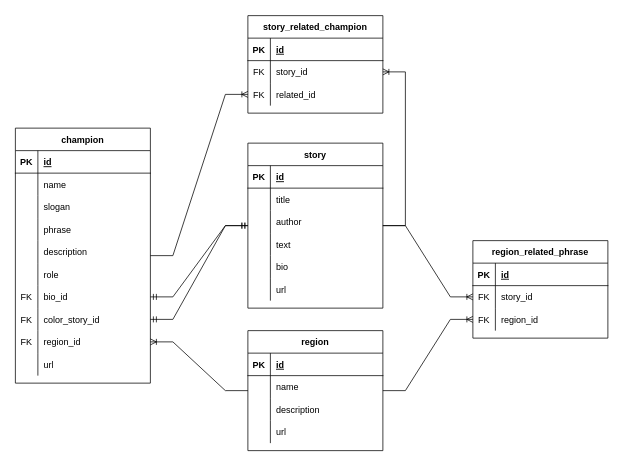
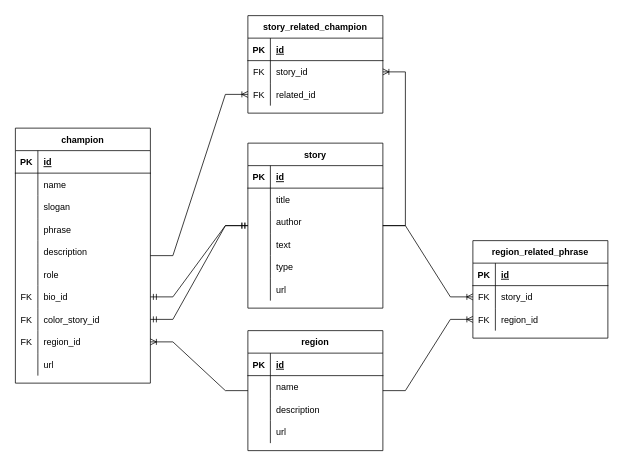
  <mxCell id="0" />
  <mxCell id="1" parent="0" />
  <mxCell id="2" value="champion" style="shape=table;startSize=30;container=1;collapsible=1;childLayout=tableLayout;fixedRows=1;rowLines=0;fontStyle=1;align=center;resizeLast=1;" parent="1" vertex="1"><mxGeometry x="20" y="170" width="180" height="340" as="geometry" /></mxCell>
  <mxCell id="3" value="" style="shape=tableRow;horizontal=0;startSize=0;swimlaneHead=0;swimlaneBody=0;fillColor=none;collapsible=0;dropTarget=0;points=[[0,0.5],[1,0.5]];portConstraint=eastwest;top=0;left=0;right=0;bottom=1;" parent="2" vertex="1"><mxGeometry y="30" width="180" height="30" as="geometry" /></mxCell>
  <mxCell id="4" value="PK" style="shape=partialRectangle;connectable=0;fillColor=none;top=0;left=0;bottom=0;right=0;fontStyle=1;overflow=hidden;" parent="3" vertex="1"><mxGeometry width="30" height="30" as="geometry"><mxRectangle width="30" height="30" as="alternateBounds" /></mxGeometry></mxCell>
  <mxCell id="5" value="id" style="shape=partialRectangle;connectable=0;fillColor=none;top=0;left=0;bottom=0;right=0;align=left;spacingLeft=6;fontStyle=5;overflow=hidden;" parent="3" vertex="1"><mxGeometry x="30" width="150" height="30" as="geometry"><mxRectangle width="150" height="30" as="alternateBounds" /></mxGeometry></mxCell>
  <mxCell id="6" value="" style="shape=tableRow;horizontal=0;startSize=0;swimlaneHead=0;swimlaneBody=0;fillColor=none;collapsible=0;dropTarget=0;points=[[0,0.5],[1,0.5]];portConstraint=eastwest;top=0;left=0;right=0;bottom=0;" parent="2" vertex="1"><mxGeometry y="60" width="180" height="30" as="geometry" /></mxCell>
  <mxCell id="7" value="" style="shape=partialRectangle;connectable=0;fillColor=none;top=0;left=0;bottom=0;right=0;editable=1;overflow=hidden;" parent="6" vertex="1"><mxGeometry width="30" height="30" as="geometry"><mxRectangle width="30" height="30" as="alternateBounds" /></mxGeometry></mxCell>
  <mxCell id="8" value="name" style="shape=partialRectangle;connectable=0;fillColor=none;top=0;left=0;bottom=0;right=0;align=left;spacingLeft=6;overflow=hidden;" parent="6" vertex="1"><mxGeometry x="30" width="150" height="30" as="geometry"><mxRectangle width="150" height="30" as="alternateBounds" /></mxGeometry></mxCell>
  <mxCell id="9" value="" style="shape=tableRow;horizontal=0;startSize=0;swimlaneHead=0;swimlaneBody=0;fillColor=none;collapsible=0;dropTarget=0;points=[[0,0.5],[1,0.5]];portConstraint=eastwest;top=0;left=0;right=0;bottom=0;" parent="2" vertex="1"><mxGeometry y="90" width="180" height="30" as="geometry" /></mxCell>
  <mxCell id="10" value="" style="shape=partialRectangle;connectable=0;fillColor=none;top=0;left=0;bottom=0;right=0;editable=1;overflow=hidden;" parent="9" vertex="1"><mxGeometry width="30" height="30" as="geometry"><mxRectangle width="30" height="30" as="alternateBounds" /></mxGeometry></mxCell>
  <mxCell id="11" value="slogan" style="shape=partialRectangle;connectable=0;fillColor=none;top=0;left=0;bottom=0;right=0;align=left;spacingLeft=6;overflow=hidden;" parent="9" vertex="1"><mxGeometry x="30" width="150" height="30" as="geometry"><mxRectangle width="150" height="30" as="alternateBounds" /></mxGeometry></mxCell>
  <mxCell id="12" value="" style="shape=tableRow;horizontal=0;startSize=0;swimlaneHead=0;swimlaneBody=0;fillColor=none;collapsible=0;dropTarget=0;points=[[0,0.5],[1,0.5]];portConstraint=eastwest;top=0;left=0;right=0;bottom=0;" parent="2" vertex="1"><mxGeometry y="120" width="180" height="30" as="geometry" /></mxCell>
  <mxCell id="13" value="" style="shape=partialRectangle;connectable=0;fillColor=none;top=0;left=0;bottom=0;right=0;editable=1;overflow=hidden;" parent="12" vertex="1"><mxGeometry width="30" height="30" as="geometry"><mxRectangle width="30" height="30" as="alternateBounds" /></mxGeometry></mxCell>
  <mxCell id="14" value="phrase" style="shape=partialRectangle;connectable=0;fillColor=none;top=0;left=0;bottom=0;right=0;align=left;spacingLeft=6;overflow=hidden;" parent="12" vertex="1"><mxGeometry x="30" width="150" height="30" as="geometry"><mxRectangle width="150" height="30" as="alternateBounds" /></mxGeometry></mxCell>
  <mxCell id="15" value="" style="shape=tableRow;horizontal=0;startSize=0;swimlaneHead=0;swimlaneBody=0;fillColor=none;collapsible=0;dropTarget=0;points=[[0,0.5],[1,0.5]];portConstraint=eastwest;top=0;left=0;right=0;bottom=0;" parent="2" vertex="1"><mxGeometry y="150" width="180" height="30" as="geometry" /></mxCell>
  <mxCell id="16" value="" style="shape=partialRectangle;connectable=0;fillColor=none;top=0;left=0;bottom=0;right=0;editable=1;overflow=hidden;" parent="15" vertex="1"><mxGeometry width="30" height="30" as="geometry"><mxRectangle width="30" height="30" as="alternateBounds" /></mxGeometry></mxCell>
  <mxCell id="17" value="description" style="shape=partialRectangle;connectable=0;fillColor=none;top=0;left=0;bottom=0;right=0;align=left;spacingLeft=6;overflow=hidden;" parent="15" vertex="1"><mxGeometry x="30" width="150" height="30" as="geometry"><mxRectangle width="150" height="30" as="alternateBounds" /></mxGeometry></mxCell>
  <mxCell id="18" value="" style="shape=tableRow;horizontal=0;startSize=0;swimlaneHead=0;swimlaneBody=0;fillColor=none;collapsible=0;dropTarget=0;points=[[0,0.5],[1,0.5]];portConstraint=eastwest;top=0;left=0;right=0;bottom=0;" parent="2" vertex="1"><mxGeometry y="180" width="180" height="30" as="geometry" /></mxCell>
  <mxCell id="19" value="" style="shape=partialRectangle;connectable=0;fillColor=none;top=0;left=0;bottom=0;right=0;editable=1;overflow=hidden;" parent="18" vertex="1"><mxGeometry width="30" height="30" as="geometry"><mxRectangle width="30" height="30" as="alternateBounds" /></mxGeometry></mxCell>
  <mxCell id="20" value="role" style="shape=partialRectangle;connectable=0;fillColor=none;top=0;left=0;bottom=0;right=0;align=left;spacingLeft=6;overflow=hidden;" parent="18" vertex="1"><mxGeometry x="30" width="150" height="30" as="geometry"><mxRectangle width="150" height="30" as="alternateBounds" /></mxGeometry></mxCell>
  <mxCell id="21" value="" style="shape=tableRow;horizontal=0;startSize=0;swimlaneHead=0;swimlaneBody=0;fillColor=none;collapsible=0;dropTarget=0;points=[[0,0.5],[1,0.5]];portConstraint=eastwest;top=0;left=0;right=0;bottom=0;" parent="2" vertex="1"><mxGeometry y="210" width="180" height="30" as="geometry" /></mxCell>
  <mxCell id="22" value="FK" style="shape=partialRectangle;connectable=0;fillColor=none;top=0;left=0;bottom=0;right=0;editable=1;overflow=hidden;" parent="21" vertex="1"><mxGeometry width="30" height="30" as="geometry"><mxRectangle width="30" height="30" as="alternateBounds" /></mxGeometry></mxCell>
  <mxCell id="23" value="bio_id" style="shape=partialRectangle;connectable=0;fillColor=none;top=0;left=0;bottom=0;right=0;align=left;spacingLeft=6;overflow=hidden;" parent="21" vertex="1"><mxGeometry x="30" width="150" height="30" as="geometry"><mxRectangle width="150" height="30" as="alternateBounds" /></mxGeometry></mxCell>
  <mxCell id="24" value="" style="shape=tableRow;horizontal=0;startSize=0;swimlaneHead=0;swimlaneBody=0;fillColor=none;collapsible=0;dropTarget=0;points=[[0,0.5],[1,0.5]];portConstraint=eastwest;top=0;left=0;right=0;bottom=0;" parent="2" vertex="1"><mxGeometry y="240" width="180" height="30" as="geometry" /></mxCell>
  <mxCell id="25" value="FK" style="shape=partialRectangle;connectable=0;fillColor=none;top=0;left=0;bottom=0;right=0;editable=1;overflow=hidden;" parent="24" vertex="1"><mxGeometry width="30" height="30" as="geometry"><mxRectangle width="30" height="30" as="alternateBounds" /></mxGeometry></mxCell>
  <mxCell id="26" value="color_story_id" style="shape=partialRectangle;connectable=0;fillColor=none;top=0;left=0;bottom=0;right=0;align=left;spacingLeft=6;overflow=hidden;" parent="24" vertex="1"><mxGeometry x="30" width="150" height="30" as="geometry"><mxRectangle width="150" height="30" as="alternateBounds" /></mxGeometry></mxCell>
  <mxCell id="27" value="" style="shape=tableRow;horizontal=0;startSize=0;swimlaneHead=0;swimlaneBody=0;fillColor=none;collapsible=0;dropTarget=0;points=[[0,0.5],[1,0.5]];portConstraint=eastwest;top=0;left=0;right=0;bottom=0;" parent="2" vertex="1"><mxGeometry y="270" width="180" height="30" as="geometry" /></mxCell>
  <mxCell id="28" value="FK" style="shape=partialRectangle;connectable=0;fillColor=none;top=0;left=0;bottom=0;right=0;editable=1;overflow=hidden;" parent="27" vertex="1"><mxGeometry width="30" height="30" as="geometry"><mxRectangle width="30" height="30" as="alternateBounds" /></mxGeometry></mxCell>
  <mxCell id="29" value="region_id" style="shape=partialRectangle;connectable=0;fillColor=none;top=0;left=0;bottom=0;right=0;align=left;spacingLeft=6;overflow=hidden;" parent="27" vertex="1"><mxGeometry x="30" width="150" height="30" as="geometry"><mxRectangle width="150" height="30" as="alternateBounds" /></mxGeometry></mxCell>
  <mxCell id="30" value="" style="shape=tableRow;horizontal=0;startSize=0;swimlaneHead=0;swimlaneBody=0;fillColor=none;collapsible=0;dropTarget=0;points=[[0,0.5],[1,0.5]];portConstraint=eastwest;top=0;left=0;right=0;bottom=0;" parent="2" vertex="1"><mxGeometry y="300" width="180" height="30" as="geometry" /></mxCell>
  <mxCell id="31" value="" style="shape=partialRectangle;connectable=0;fillColor=none;top=0;left=0;bottom=0;right=0;editable=1;overflow=hidden;" parent="30" vertex="1"><mxGeometry width="30" height="30" as="geometry"><mxRectangle width="30" height="30" as="alternateBounds" /></mxGeometry></mxCell>
  <mxCell id="32" value="url" style="shape=partialRectangle;connectable=0;fillColor=none;top=0;left=0;bottom=0;right=0;align=left;spacingLeft=6;overflow=hidden;" parent="30" vertex="1"><mxGeometry x="30" width="150" height="30" as="geometry"><mxRectangle width="150" height="30" as="alternateBounds" /></mxGeometry></mxCell>
  <mxCell id="33" value="region" style="shape=table;startSize=30;container=1;collapsible=1;childLayout=tableLayout;fixedRows=1;rowLines=0;fontStyle=1;align=center;resizeLast=1;" parent="1" vertex="1"><mxGeometry x="330" y="440" width="180" height="160" as="geometry" /></mxCell>
  <mxCell id="34" value="" style="shape=tableRow;horizontal=0;startSize=0;swimlaneHead=0;swimlaneBody=0;fillColor=none;collapsible=0;dropTarget=0;points=[[0,0.5],[1,0.5]];portConstraint=eastwest;top=0;left=0;right=0;bottom=1;" parent="33" vertex="1"><mxGeometry y="30" width="180" height="30" as="geometry" /></mxCell>
  <mxCell id="35" value="PK" style="shape=partialRectangle;connectable=0;fillColor=none;top=0;left=0;bottom=0;right=0;fontStyle=1;overflow=hidden;" parent="34" vertex="1"><mxGeometry width="30" height="30" as="geometry"><mxRectangle width="30" height="30" as="alternateBounds" /></mxGeometry></mxCell>
  <mxCell id="36" value="id" style="shape=partialRectangle;connectable=0;fillColor=none;top=0;left=0;bottom=0;right=0;align=left;spacingLeft=6;fontStyle=5;overflow=hidden;" parent="34" vertex="1"><mxGeometry x="30" width="150" height="30" as="geometry"><mxRectangle width="150" height="30" as="alternateBounds" /></mxGeometry></mxCell>
  <mxCell id="37" value="" style="shape=tableRow;horizontal=0;startSize=0;swimlaneHead=0;swimlaneBody=0;fillColor=none;collapsible=0;dropTarget=0;points=[[0,0.5],[1,0.5]];portConstraint=eastwest;top=0;left=0;right=0;bottom=0;" parent="33" vertex="1"><mxGeometry y="60" width="180" height="30" as="geometry" /></mxCell>
  <mxCell id="38" value="" style="shape=partialRectangle;connectable=0;fillColor=none;top=0;left=0;bottom=0;right=0;editable=1;overflow=hidden;" parent="37" vertex="1"><mxGeometry width="30" height="30" as="geometry"><mxRectangle width="30" height="30" as="alternateBounds" /></mxGeometry></mxCell>
  <mxCell id="39" value="name" style="shape=partialRectangle;connectable=0;fillColor=none;top=0;left=0;bottom=0;right=0;align=left;spacingLeft=6;overflow=hidden;" parent="37" vertex="1"><mxGeometry x="30" width="150" height="30" as="geometry"><mxRectangle width="150" height="30" as="alternateBounds" /></mxGeometry></mxCell>
  <mxCell id="40" value="" style="shape=tableRow;horizontal=0;startSize=0;swimlaneHead=0;swimlaneBody=0;fillColor=none;collapsible=0;dropTarget=0;points=[[0,0.5],[1,0.5]];portConstraint=eastwest;top=0;left=0;right=0;bottom=0;" parent="33" vertex="1"><mxGeometry y="90" width="180" height="30" as="geometry" /></mxCell>
  <mxCell id="41" value="" style="shape=partialRectangle;connectable=0;fillColor=none;top=0;left=0;bottom=0;right=0;editable=1;overflow=hidden;" parent="40" vertex="1"><mxGeometry width="30" height="30" as="geometry"><mxRectangle width="30" height="30" as="alternateBounds" /></mxGeometry></mxCell>
  <mxCell id="42" value="description" style="shape=partialRectangle;connectable=0;fillColor=none;top=0;left=0;bottom=0;right=0;align=left;spacingLeft=6;overflow=hidden;" parent="40" vertex="1"><mxGeometry x="30" width="150" height="30" as="geometry"><mxRectangle width="150" height="30" as="alternateBounds" /></mxGeometry></mxCell>
  <mxCell id="43" value="" style="shape=tableRow;horizontal=0;startSize=0;swimlaneHead=0;swimlaneBody=0;fillColor=none;collapsible=0;dropTarget=0;points=[[0,0.5],[1,0.5]];portConstraint=eastwest;top=0;left=0;right=0;bottom=0;" parent="33" vertex="1"><mxGeometry y="120" width="180" height="30" as="geometry" /></mxCell>
  <mxCell id="44" value="" style="shape=partialRectangle;connectable=0;fillColor=none;top=0;left=0;bottom=0;right=0;editable=1;overflow=hidden;" parent="43" vertex="1"><mxGeometry width="30" height="30" as="geometry"><mxRectangle width="30" height="30" as="alternateBounds" /></mxGeometry></mxCell>
  <mxCell id="45" value="url" style="shape=partialRectangle;connectable=0;fillColor=none;top=0;left=0;bottom=0;right=0;align=left;spacingLeft=6;overflow=hidden;" parent="43" vertex="1"><mxGeometry x="30" width="150" height="30" as="geometry"><mxRectangle width="150" height="30" as="alternateBounds" /></mxGeometry></mxCell>
  <mxCell id="46" value="region_related_phrase" style="shape=table;startSize=30;container=1;collapsible=1;childLayout=tableLayout;fixedRows=1;rowLines=0;fontStyle=1;align=center;resizeLast=1;" parent="1" vertex="1"><mxGeometry x="630" y="320" width="180" height="130" as="geometry" /></mxCell>
  <mxCell id="47" value="" style="shape=tableRow;horizontal=0;startSize=0;swimlaneHead=0;swimlaneBody=0;fillColor=none;collapsible=0;dropTarget=0;points=[[0,0.5],[1,0.5]];portConstraint=eastwest;top=0;left=0;right=0;bottom=1;" parent="46" vertex="1"><mxGeometry y="30" width="180" height="30" as="geometry" /></mxCell>
  <mxCell id="48" value="PK" style="shape=partialRectangle;connectable=0;fillColor=none;top=0;left=0;bottom=0;right=0;fontStyle=1;overflow=hidden;" parent="47" vertex="1"><mxGeometry width="30" height="30" as="geometry"><mxRectangle width="30" height="30" as="alternateBounds" /></mxGeometry></mxCell>
  <mxCell id="49" value="id" style="shape=partialRectangle;connectable=0;fillColor=none;top=0;left=0;bottom=0;right=0;align=left;spacingLeft=6;fontStyle=5;overflow=hidden;" parent="47" vertex="1"><mxGeometry x="30" width="150" height="30" as="geometry"><mxRectangle width="150" height="30" as="alternateBounds" /></mxGeometry></mxCell>
  <mxCell id="50" value="" style="shape=tableRow;horizontal=0;startSize=0;swimlaneHead=0;swimlaneBody=0;fillColor=none;collapsible=0;dropTarget=0;points=[[0,0.5],[1,0.5]];portConstraint=eastwest;top=0;left=0;right=0;bottom=0;" parent="46" vertex="1"><mxGeometry y="60" width="180" height="30" as="geometry" /></mxCell>
  <mxCell id="51" value="FK" style="shape=partialRectangle;connectable=0;fillColor=none;top=0;left=0;bottom=0;right=0;editable=1;overflow=hidden;" parent="50" vertex="1"><mxGeometry width="30" height="30" as="geometry"><mxRectangle width="30" height="30" as="alternateBounds" /></mxGeometry></mxCell>
  <mxCell id="52" value="story_id" style="shape=partialRectangle;connectable=0;fillColor=none;top=0;left=0;bottom=0;right=0;align=left;spacingLeft=6;overflow=hidden;" parent="50" vertex="1"><mxGeometry x="30" width="150" height="30" as="geometry"><mxRectangle width="150" height="30" as="alternateBounds" /></mxGeometry></mxCell>
  <mxCell id="53" value="" style="shape=tableRow;horizontal=0;startSize=0;swimlaneHead=0;swimlaneBody=0;fillColor=none;collapsible=0;dropTarget=0;points=[[0,0.5],[1,0.5]];portConstraint=eastwest;top=0;left=0;right=0;bottom=0;" parent="46" vertex="1"><mxGeometry y="90" width="180" height="30" as="geometry" /></mxCell>
  <mxCell id="54" value="FK" style="shape=partialRectangle;connectable=0;fillColor=none;top=0;left=0;bottom=0;right=0;editable=1;overflow=hidden;" parent="53" vertex="1"><mxGeometry width="30" height="30" as="geometry"><mxRectangle width="30" height="30" as="alternateBounds" /></mxGeometry></mxCell>
  <mxCell id="55" value="region_id" style="shape=partialRectangle;connectable=0;fillColor=none;top=0;left=0;bottom=0;right=0;align=left;spacingLeft=6;overflow=hidden;" parent="53" vertex="1"><mxGeometry x="30" width="150" height="30" as="geometry"><mxRectangle width="150" height="30" as="alternateBounds" /></mxGeometry></mxCell>
  <mxCell id="56" value="" style="edgeStyle=entityRelationEdgeStyle;fontSize=12;html=1;endArrow=ERoneToMany;rounded=0;" parent="1" source="33" target="27" edge="1"><mxGeometry width="100" height="100" relative="1" as="geometry"><mxPoint x="500" y="890" as="sourcePoint" /><mxPoint x="600" y="790" as="targetPoint" /></mxGeometry></mxCell>
  <mxCell id="57" value="story" style="shape=table;startSize=30;container=1;collapsible=1;childLayout=tableLayout;fixedRows=1;rowLines=0;fontStyle=1;align=center;resizeLast=1;" parent="1" vertex="1"><mxGeometry x="330" y="190" width="180" height="220" as="geometry" /></mxCell>
  <mxCell id="58" value="" style="shape=tableRow;horizontal=0;startSize=0;swimlaneHead=0;swimlaneBody=0;fillColor=none;collapsible=0;dropTarget=0;points=[[0,0.5],[1,0.5]];portConstraint=eastwest;top=0;left=0;right=0;bottom=1;" parent="57" vertex="1"><mxGeometry y="30" width="180" height="30" as="geometry" /></mxCell>
  <mxCell id="59" value="PK" style="shape=partialRectangle;connectable=0;fillColor=none;top=0;left=0;bottom=0;right=0;fontStyle=1;overflow=hidden;" parent="58" vertex="1"><mxGeometry width="30" height="30" as="geometry"><mxRectangle width="30" height="30" as="alternateBounds" /></mxGeometry></mxCell>
  <mxCell id="60" value="id" style="shape=partialRectangle;connectable=0;fillColor=none;top=0;left=0;bottom=0;right=0;align=left;spacingLeft=6;fontStyle=5;overflow=hidden;" parent="58" vertex="1"><mxGeometry x="30" width="150" height="30" as="geometry"><mxRectangle width="150" height="30" as="alternateBounds" /></mxGeometry></mxCell>
  <mxCell id="61" value="" style="shape=tableRow;horizontal=0;startSize=0;swimlaneHead=0;swimlaneBody=0;fillColor=none;collapsible=0;dropTarget=0;points=[[0,0.5],[1,0.5]];portConstraint=eastwest;top=0;left=0;right=0;bottom=0;" parent="57" vertex="1"><mxGeometry y="60" width="180" height="30" as="geometry" /></mxCell>
  <mxCell id="62" value="" style="shape=partialRectangle;connectable=0;fillColor=none;top=0;left=0;bottom=0;right=0;editable=1;overflow=hidden;" parent="61" vertex="1"><mxGeometry width="30" height="30" as="geometry"><mxRectangle width="30" height="30" as="alternateBounds" /></mxGeometry></mxCell>
  <mxCell id="63" value="title" style="shape=partialRectangle;connectable=0;fillColor=none;top=0;left=0;bottom=0;right=0;align=left;spacingLeft=6;overflow=hidden;" parent="61" vertex="1"><mxGeometry x="30" width="150" height="30" as="geometry"><mxRectangle width="150" height="30" as="alternateBounds" /></mxGeometry></mxCell>
  <mxCell id="64" value="" style="shape=tableRow;horizontal=0;startSize=0;swimlaneHead=0;swimlaneBody=0;fillColor=none;collapsible=0;dropTarget=0;points=[[0,0.5],[1,0.5]];portConstraint=eastwest;top=0;left=0;right=0;bottom=0;" parent="57" vertex="1"><mxGeometry y="90" width="180" height="30" as="geometry" /></mxCell>
  <mxCell id="65" value="" style="shape=partialRectangle;connectable=0;fillColor=none;top=0;left=0;bottom=0;right=0;editable=1;overflow=hidden;" parent="64" vertex="1"><mxGeometry width="30" height="30" as="geometry"><mxRectangle width="30" height="30" as="alternateBounds" /></mxGeometry></mxCell>
  <mxCell id="66" value="author" style="shape=partialRectangle;connectable=0;fillColor=none;top=0;left=0;bottom=0;right=0;align=left;spacingLeft=6;overflow=hidden;" parent="64" vertex="1"><mxGeometry x="30" width="150" height="30" as="geometry"><mxRectangle width="150" height="30" as="alternateBounds" /></mxGeometry></mxCell>
  <mxCell id="67" value="" style="shape=tableRow;horizontal=0;startSize=0;swimlaneHead=0;swimlaneBody=0;fillColor=none;collapsible=0;dropTarget=0;points=[[0,0.5],[1,0.5]];portConstraint=eastwest;top=0;left=0;right=0;bottom=0;" parent="57" vertex="1"><mxGeometry y="120" width="180" height="30" as="geometry" /></mxCell>
  <mxCell id="68" value="" style="shape=partialRectangle;connectable=0;fillColor=none;top=0;left=0;bottom=0;right=0;editable=1;overflow=hidden;" parent="67" vertex="1"><mxGeometry width="30" height="30" as="geometry"><mxRectangle width="30" height="30" as="alternateBounds" /></mxGeometry></mxCell>
  <mxCell id="69" value="text" style="shape=partialRectangle;connectable=0;fillColor=none;top=0;left=0;bottom=0;right=0;align=left;spacingLeft=6;overflow=hidden;" parent="67" vertex="1"><mxGeometry x="30" width="150" height="30" as="geometry"><mxRectangle width="150" height="30" as="alternateBounds" /></mxGeometry></mxCell>
  <mxCell id="70" value="" style="shape=tableRow;horizontal=0;startSize=0;swimlaneHead=0;swimlaneBody=0;fillColor=none;collapsible=0;dropTarget=0;points=[[0,0.5],[1,0.5]];portConstraint=eastwest;top=0;left=0;right=0;bottom=0;" parent="57" vertex="1"><mxGeometry y="150" width="180" height="30" as="geometry" /></mxCell>
  <mxCell id="71" value="" style="shape=partialRectangle;connectable=0;fillColor=none;top=0;left=0;bottom=0;right=0;editable=1;overflow=hidden;" parent="70" vertex="1"><mxGeometry width="30" height="30" as="geometry"><mxRectangle width="30" height="30" as="alternateBounds" /></mxGeometry></mxCell>
- <mxCell id="72" value="bio" style="shape=partialRectangle;connectable=0;fillColor=none;top=0;left=0;bottom=0;right=0;align=left;spacingLeft=6;overflow=hidden;" parent="70" vertex="1"><mxGeometry x="30" width="150" height="30" as="geometry"><mxRectangle width="150" height="30" as="alternateBounds" /></mxGeometry></mxCell>
+ <mxCell id="72" value="type" style="shape=partialRectangle;connectable=0;fillColor=none;top=0;left=0;bottom=0;right=0;align=left;spacingLeft=6;overflow=hidden;" parent="70" vertex="1"><mxGeometry x="30" width="150" height="30" as="geometry"><mxRectangle width="150" height="30" as="alternateBounds" /></mxGeometry></mxCell>
  <mxCell id="73" value="" style="shape=tableRow;horizontal=0;startSize=0;swimlaneHead=0;swimlaneBody=0;fillColor=none;collapsible=0;dropTarget=0;points=[[0,0.5],[1,0.5]];portConstraint=eastwest;top=0;left=0;right=0;bottom=0;" parent="57" vertex="1"><mxGeometry y="180" width="180" height="30" as="geometry" /></mxCell>
  <mxCell id="74" value="" style="shape=partialRectangle;connectable=0;fillColor=none;top=0;left=0;bottom=0;right=0;editable=1;overflow=hidden;" parent="73" vertex="1"><mxGeometry width="30" height="30" as="geometry"><mxRectangle width="30" height="30" as="alternateBounds" /></mxGeometry></mxCell>
  <mxCell id="75" value="url" style="shape=partialRectangle;connectable=0;fillColor=none;top=0;left=0;bottom=0;right=0;align=left;spacingLeft=6;overflow=hidden;" parent="73" vertex="1"><mxGeometry x="30" width="150" height="30" as="geometry"><mxRectangle width="150" height="30" as="alternateBounds" /></mxGeometry></mxCell>
  <mxCell id="76" value="" style="edgeStyle=entityRelationEdgeStyle;fontSize=12;html=1;endArrow=ERoneToMany;rounded=0;" parent="1" source="33" target="53" edge="1"><mxGeometry width="100" height="100" relative="1" as="geometry"><mxPoint x="880" y="750" as="sourcePoint" /><mxPoint x="770" y="895" as="targetPoint" /></mxGeometry></mxCell>
  <mxCell id="77" value="" style="edgeStyle=entityRelationEdgeStyle;fontSize=12;html=1;endArrow=ERoneToMany;rounded=0;" parent="1" source="57" target="50" edge="1"><mxGeometry width="100" height="100" relative="1" as="geometry"><mxPoint x="990" y="980" as="sourcePoint" /><mxPoint x="880" y="1125" as="targetPoint" /></mxGeometry></mxCell>
  <mxCell id="78" value="story_related_champion" style="shape=table;startSize=30;container=1;collapsible=1;childLayout=tableLayout;fixedRows=1;rowLines=0;fontStyle=1;align=center;resizeLast=1;" parent="1" vertex="1"><mxGeometry x="330" y="20" width="180" height="130" as="geometry" /></mxCell>
  <mxCell id="79" value="" style="shape=tableRow;horizontal=0;startSize=0;swimlaneHead=0;swimlaneBody=0;fillColor=none;collapsible=0;dropTarget=0;points=[[0,0.5],[1,0.5]];portConstraint=eastwest;top=0;left=0;right=0;bottom=1;" parent="78" vertex="1"><mxGeometry y="30" width="180" height="30" as="geometry" /></mxCell>
  <mxCell id="80" value="PK" style="shape=partialRectangle;connectable=0;fillColor=none;top=0;left=0;bottom=0;right=0;fontStyle=1;overflow=hidden;" parent="79" vertex="1"><mxGeometry width="30" height="30" as="geometry"><mxRectangle width="30" height="30" as="alternateBounds" /></mxGeometry></mxCell>
  <mxCell id="81" value="id" style="shape=partialRectangle;connectable=0;fillColor=none;top=0;left=0;bottom=0;right=0;align=left;spacingLeft=6;fontStyle=5;overflow=hidden;" parent="79" vertex="1"><mxGeometry x="30" width="150" height="30" as="geometry"><mxRectangle width="150" height="30" as="alternateBounds" /></mxGeometry></mxCell>
  <mxCell id="82" value="" style="shape=tableRow;horizontal=0;startSize=0;swimlaneHead=0;swimlaneBody=0;fillColor=none;collapsible=0;dropTarget=0;points=[[0,0.5],[1,0.5]];portConstraint=eastwest;top=0;left=0;right=0;bottom=0;" parent="78" vertex="1"><mxGeometry y="60" width="180" height="30" as="geometry" /></mxCell>
  <mxCell id="83" value="FK" style="shape=partialRectangle;connectable=0;fillColor=none;top=0;left=0;bottom=0;right=0;editable=1;overflow=hidden;" parent="82" vertex="1"><mxGeometry width="30" height="30" as="geometry"><mxRectangle width="30" height="30" as="alternateBounds" /></mxGeometry></mxCell>
  <mxCell id="84" value="story_id" style="shape=partialRectangle;connectable=0;fillColor=none;top=0;left=0;bottom=0;right=0;align=left;spacingLeft=6;overflow=hidden;" parent="82" vertex="1"><mxGeometry x="30" width="150" height="30" as="geometry"><mxRectangle width="150" height="30" as="alternateBounds" /></mxGeometry></mxCell>
  <mxCell id="85" value="" style="shape=tableRow;horizontal=0;startSize=0;swimlaneHead=0;swimlaneBody=0;fillColor=none;collapsible=0;dropTarget=0;points=[[0,0.5],[1,0.5]];portConstraint=eastwest;top=0;left=0;right=0;bottom=0;" parent="78" vertex="1"><mxGeometry y="90" width="180" height="30" as="geometry" /></mxCell>
  <mxCell id="86" value="FK" style="shape=partialRectangle;connectable=0;fillColor=none;top=0;left=0;bottom=0;right=0;editable=1;overflow=hidden;" parent="85" vertex="1"><mxGeometry width="30" height="30" as="geometry"><mxRectangle width="30" height="30" as="alternateBounds" /></mxGeometry></mxCell>
  <mxCell id="87" value="related_id" style="shape=partialRectangle;connectable=0;fillColor=none;top=0;left=0;bottom=0;right=0;align=left;spacingLeft=6;overflow=hidden;" parent="85" vertex="1"><mxGeometry x="30" width="150" height="30" as="geometry"><mxRectangle width="150" height="30" as="alternateBounds" /></mxGeometry></mxCell>
  <mxCell id="88" value="" style="edgeStyle=entityRelationEdgeStyle;fontSize=12;html=1;endArrow=ERoneToMany;rounded=0;" parent="1" source="57" target="82" edge="1"><mxGeometry width="100" height="100" relative="1" as="geometry"><mxPoint x="425" y="1005" as="sourcePoint" /><mxPoint x="315" y="920" as="targetPoint" /></mxGeometry></mxCell>
  <mxCell id="89" value="" style="edgeStyle=entityRelationEdgeStyle;fontSize=12;html=1;endArrow=ERoneToMany;rounded=0;" parent="1" source="2" target="85" edge="1"><mxGeometry width="100" height="100" relative="1" as="geometry"><mxPoint x="-130" y="720" as="sourcePoint" /><mxPoint x="315" y="1145" as="targetPoint" /></mxGeometry></mxCell>
  <mxCell id="90" value="" style="edgeStyle=entityRelationEdgeStyle;fontSize=12;html=1;endArrow=ERmandOne;startArrow=ERmandOne;rounded=0;" parent="1" source="21" target="57" edge="1"><mxGeometry width="100" height="100" relative="1" as="geometry"><mxPoint x="20" y="960" as="sourcePoint" /><mxPoint x="120" y="860" as="targetPoint" /></mxGeometry></mxCell>
  <mxCell id="91" value="" style="edgeStyle=entityRelationEdgeStyle;fontSize=12;html=1;endArrow=ERmandOne;startArrow=ERmandOne;rounded=0;" parent="1" source="24" target="57" edge="1"><mxGeometry width="100" height="100" relative="1" as="geometry"><mxPoint x="210" y="665" as="sourcePoint" /><mxPoint x="320" y="800" as="targetPoint" /></mxGeometry></mxCell>
